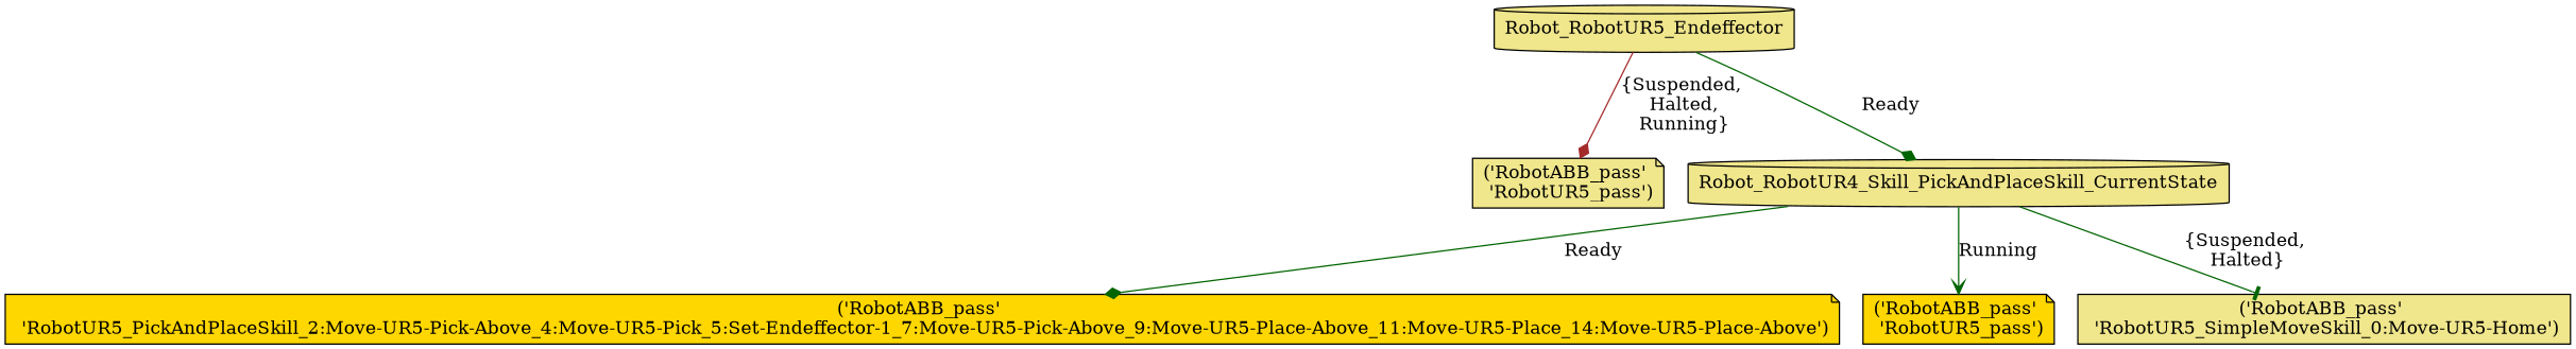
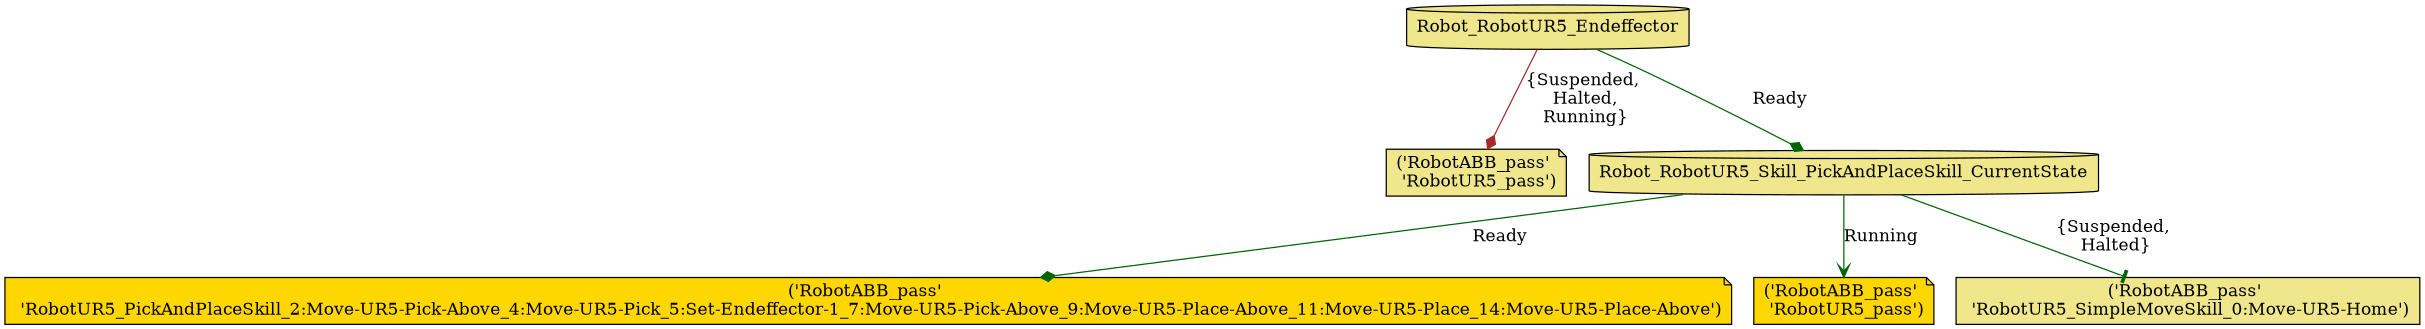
  strict digraph {
    node [fillcolor=khaki shape=note style=filled]
    edge [arrowhead=diamond color=darkgreen]
    n1 [fillcolor=gold label="('RobotABB_pass' \n 'RobotUR5_PickAndPlaceSkill_2:Move-UR5-Pick-Above_4:Move-UR5-Pick_5:Set-Endeffector-1_7:Move-UR5-Pick-Above_9:Move-UR5-Place-Above_11:Move-UR5-Place_14:Move-UR5-Place-Above')"]
    n2 [label="('RobotABB_pass' \n 'RobotUR5_pass')"]
    n3 [fillcolor=gold label="('RobotABB_pass' \n 'RobotUR5_pass')"]
    n4 [label="('RobotABB_pass' \n 'RobotUR5_SimpleMoveSkill_0:Move-UR5-Home')" shape=box]
    n5 [label=Robot_RobotUR5_Endeffector shape=cylinder]
-   n6 [label=Robot_RobotUR4_Skill_PickAndPlaceSkill_CurrentState shape=cylinder]
+   n6 [label=Robot_RobotUR5_Skill_PickAndPlaceSkill_CurrentState shape=cylinder]
    n5 -> n2 [color=brown label="{Suspended,\n Halted,\n Running}"]
    n5 -> n6 [label=Ready]
    n6 -> n1 [label=Ready]
    n6 -> n3 [arrowhead=vee label=Running]
    n6 -> n4 [arrowhead=tee label="{Suspended,\n Halted}"]
  }
